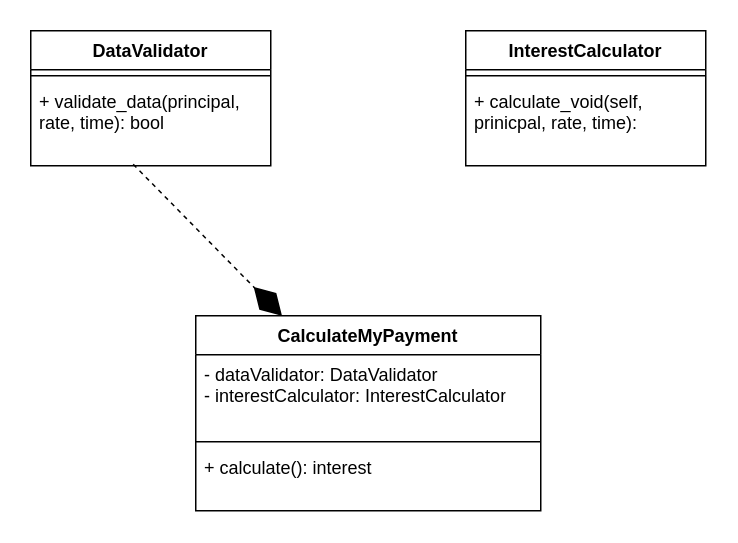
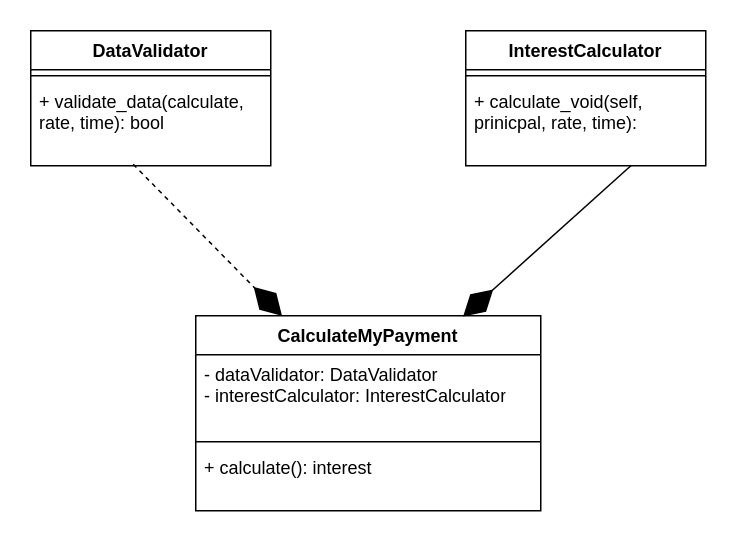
  <mxCell id="0" />
  <mxCell id="1" parent="0" />
  <mxCell id="2" value="DataValidator" style="swimlane;fontStyle=1;align=center;verticalAlign=top;childLayout=stackLayout;horizontal=1;startSize=26;horizontalStack=0;resizeParent=1;resizeParentMax=0;resizeLast=0;collapsible=1;marginBottom=0;whiteSpace=wrap;html=1;" vertex="1" parent="1"><mxGeometry x="20" y="20" width="160" height="90" as="geometry" /></mxCell>
  <mxCell id="3" value="" style="line;strokeWidth=1;fillColor=none;align=left;verticalAlign=middle;spacingTop=-1;spacingLeft=3;spacingRight=3;rotatable=0;labelPosition=right;points=[];portConstraint=eastwest;strokeColor=inherit;" vertex="1" parent="2"><mxGeometry y="26" width="160" height="8" as="geometry" /></mxCell>
- <mxCell id="4" value="+&amp;nbsp;validate_data&lt;span style=&quot;background-color: initial;&quot;&gt;(principal, rate, time): bool&lt;/span&gt;" style="text;strokeColor=none;fillColor=none;align=left;verticalAlign=top;spacingLeft=4;spacingRight=4;overflow=hidden;rotatable=0;points=[[0,0.5],[1,0.5]];portConstraint=eastwest;whiteSpace=wrap;html=1;" vertex="1" parent="2"><mxGeometry y="34" width="160" height="56" as="geometry" /></mxCell>
+ <mxCell id="4" value="+&amp;nbsp;validate_data&lt;span style=&quot;background-color: initial;&quot;&gt;(calculate, rate, time): bool&lt;/span&gt;" style="text;strokeColor=none;fillColor=none;align=left;verticalAlign=top;spacingLeft=4;spacingRight=4;overflow=hidden;rotatable=0;points=[[0,0.5],[1,0.5]];portConstraint=eastwest;whiteSpace=wrap;html=1;" vertex="1" parent="2"><mxGeometry y="34" width="160" height="56" as="geometry" /></mxCell>
  <mxCell id="5" value="InterestCalculator" style="swimlane;fontStyle=1;align=center;verticalAlign=top;childLayout=stackLayout;horizontal=1;startSize=26;horizontalStack=0;resizeParent=1;resizeParentMax=0;resizeLast=0;collapsible=1;marginBottom=0;whiteSpace=wrap;html=1;" vertex="1" parent="1"><mxGeometry x="310" y="20" width="160" height="90" as="geometry" /></mxCell>
  <mxCell id="6" value="" style="line;strokeWidth=1;fillColor=none;align=left;verticalAlign=middle;spacingTop=-1;spacingLeft=3;spacingRight=3;rotatable=0;labelPosition=right;points=[];portConstraint=eastwest;strokeColor=inherit;" vertex="1" parent="5"><mxGeometry y="26" width="160" height="8" as="geometry" /></mxCell>
  <mxCell id="7" value="+ calculate_void(self, prinicpal, rate, time):&amp;nbsp;" style="text;strokeColor=none;fillColor=none;align=left;verticalAlign=top;spacingLeft=4;spacingRight=4;overflow=hidden;rotatable=0;points=[[0,0.5],[1,0.5]];portConstraint=eastwest;whiteSpace=wrap;html=1;" vertex="1" parent="5"><mxGeometry y="34" width="160" height="56" as="geometry" /></mxCell>
  <mxCell id="8" value="CalculateMyPayment" style="swimlane;fontStyle=1;align=center;verticalAlign=top;childLayout=stackLayout;horizontal=1;startSize=26;horizontalStack=0;resizeParent=1;resizeParentMax=0;resizeLast=0;collapsible=1;marginBottom=0;whiteSpace=wrap;html=1;" vertex="1" parent="1"><mxGeometry x="130" y="210" width="230" height="130" as="geometry" /></mxCell>
  <mxCell id="9" value="- dataValidator: DataValidator&lt;br&gt;- interestCalculator: InterestCalculator" style="text;strokeColor=none;fillColor=none;align=left;verticalAlign=top;spacingLeft=4;spacingRight=4;overflow=hidden;rotatable=0;points=[[0,0.5],[1,0.5]];portConstraint=eastwest;whiteSpace=wrap;html=1;" vertex="1" parent="8"><mxGeometry y="26" width="230" height="54" as="geometry" /></mxCell>
  <mxCell id="10" value="" style="line;strokeWidth=1;fillColor=none;align=left;verticalAlign=middle;spacingTop=-1;spacingLeft=3;spacingRight=3;rotatable=0;labelPosition=right;points=[];portConstraint=eastwest;strokeColor=inherit;" vertex="1" parent="8"><mxGeometry y="80" width="230" height="8" as="geometry" /></mxCell>
  <mxCell id="11" value="+ calculate(): interest" style="text;strokeColor=none;fillColor=none;align=left;verticalAlign=top;spacingLeft=4;spacingRight=4;overflow=hidden;rotatable=0;points=[[0,0.5],[1,0.5]];portConstraint=eastwest;whiteSpace=wrap;html=1;" vertex="1" parent="8"><mxGeometry y="88" width="230" height="42" as="geometry" /></mxCell>
  <mxCell id="12" value="" style="endArrow=diamondThin;endFill=1;endSize=24;html=1;rounded=0;entryX=0.25;entryY=0;entryDx=0;entryDy=0;exitX=0.427;exitY=0.983;exitDx=0;exitDy=0;exitPerimeter=0;dashed=1;" edge="1" parent="1" source="4" target="8"><mxGeometry width="160" relative="1" as="geometry"><mxPoint x="200" y="250" as="sourcePoint" /><mxPoint x="360" y="250" as="targetPoint" /></mxGeometry></mxCell>
+ <mxCell id="13" value="" style="endArrow=diamondThin;endFill=1;endSize=24;html=1;rounded=0;entryX=0.775;entryY=0.004;entryDx=0;entryDy=0;exitX=0.688;exitY=1;exitDx=0;exitDy=0;exitPerimeter=0;entryPerimeter=0;" edge="1" parent="1" source="7" target="8"><mxGeometry width="160" relative="1" as="geometry"><mxPoint x="98" y="119" as="sourcePoint" /><mxPoint x="198" y="220" as="targetPoint" /></mxGeometry></mxCell>
